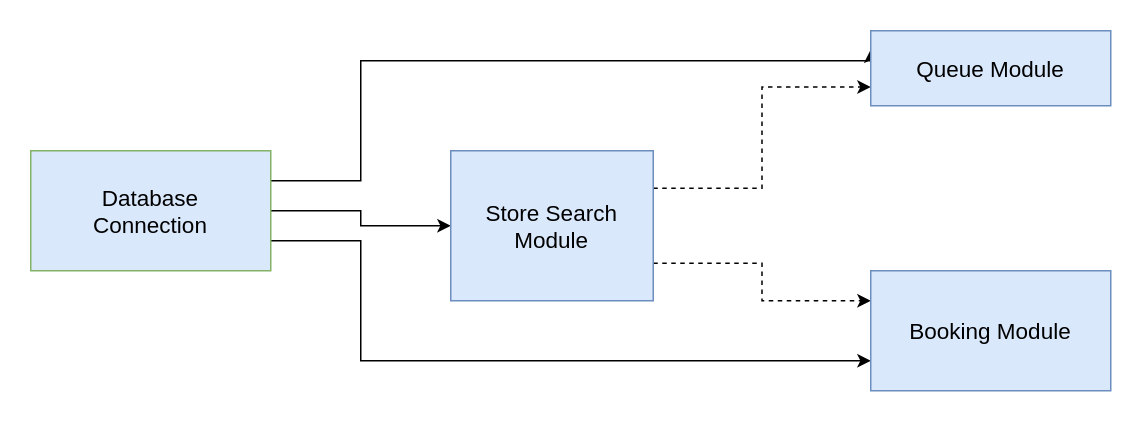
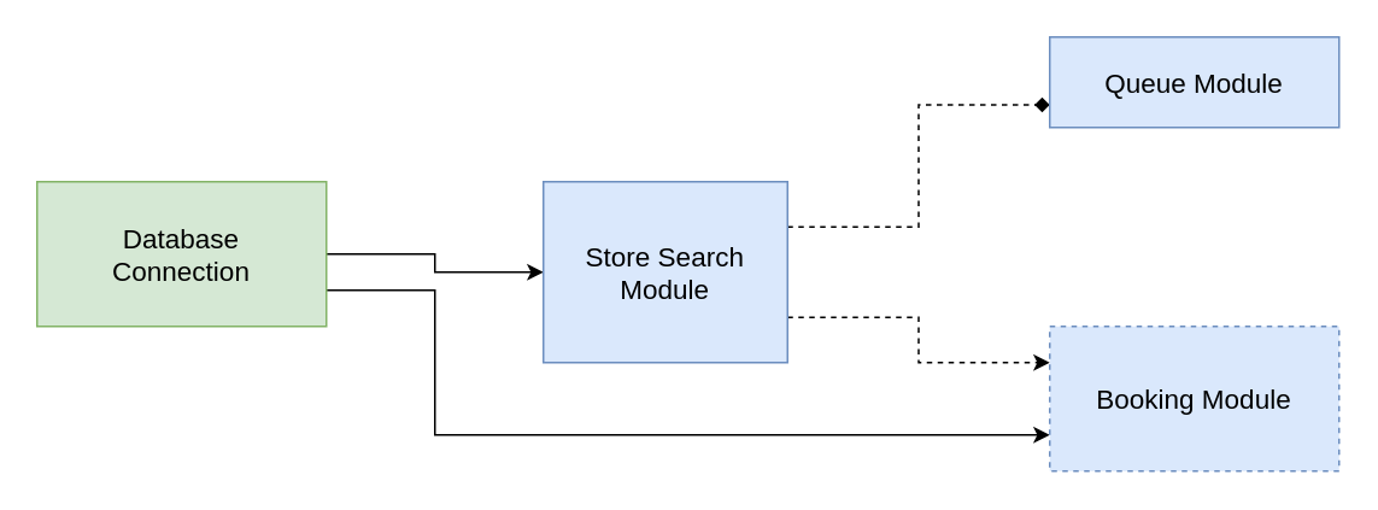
  <mxCell id="0" />
  <mxCell id="1" parent="0" />
  <mxCell id="2" style="edgeStyle=orthogonalEdgeStyle;rounded=0;orthogonalLoop=1;jettySize=auto;html=1;entryX=0;entryY=0.5;entryDx=0;entryDy=0;fontSize=15;" parent="1" source="5" target="8" edge="1"><mxGeometry relative="1" as="geometry" /></mxCell>
- <mxCell id="3" style="edgeStyle=orthogonalEdgeStyle;rounded=0;orthogonalLoop=1;jettySize=auto;html=1;exitX=1;exitY=0.25;exitDx=0;exitDy=0;entryX=0;entryY=0.25;entryDx=0;entryDy=0;fontSize=15;" parent="1" source="5" target="9" edge="1"><mxGeometry relative="1" as="geometry"><Array as="points"><mxPoint x="240" y="120" /><mxPoint x="240" y="40" /></Array></mxGeometry></mxCell>
  <mxCell id="4" style="edgeStyle=orthogonalEdgeStyle;rounded=0;orthogonalLoop=1;jettySize=auto;html=1;exitX=1;exitY=0.75;exitDx=0;exitDy=0;entryX=0;entryY=0.75;entryDx=0;entryDy=0;fontSize=15;" parent="1" source="5" target="10" edge="1"><mxGeometry relative="1" as="geometry"><Array as="points"><mxPoint x="240" y="160" /><mxPoint x="240" y="240" /></Array></mxGeometry></mxCell>
- <mxCell id="5" value="Database&lt;br&gt;Connection" style="rounded=0;whiteSpace=wrap;html=1;fontSize=15;fillColor=#dae8fc;strokeColor=#82b366;" parent="1" vertex="1"><mxGeometry x="20" y="100" width="160" height="80" as="geometry" /></mxCell>
- <mxCell id="6" style="edgeStyle=orthogonalEdgeStyle;rounded=0;orthogonalLoop=1;jettySize=auto;html=1;exitX=1;exitY=0.25;exitDx=0;exitDy=0;entryX=0;entryY=0.75;entryDx=0;entryDy=0;fontSize=15;dashed=1;" parent="1" source="8" target="9" edge="1"><mxGeometry relative="1" as="geometry" /></mxCell>
+ <mxCell id="5" value="Database&lt;br&gt;Connection" style="rounded=0;whiteSpace=wrap;html=1;fontSize=15;fillColor=#d5e8d4;strokeColor=#82b366;" parent="1" vertex="1"><mxGeometry x="20" y="100" width="160" height="80" as="geometry" /></mxCell>
+ <mxCell id="6" style="edgeStyle=orthogonalEdgeStyle;rounded=0;orthogonalLoop=1;jettySize=auto;html=1;exitX=1;exitY=0.25;exitDx=0;exitDy=0;entryX=0;entryY=0.75;entryDx=0;entryDy=0;fontSize=15;dashed=1;endArrow=diamond;" parent="1" source="8" target="9" edge="1"><mxGeometry relative="1" as="geometry" /></mxCell>
  <mxCell id="7" style="edgeStyle=orthogonalEdgeStyle;rounded=0;orthogonalLoop=1;jettySize=auto;html=1;exitX=1;exitY=0.75;exitDx=0;exitDy=0;entryX=0;entryY=0.25;entryDx=0;entryDy=0;fontSize=15;dashed=1;" parent="1" source="8" target="10" edge="1"><mxGeometry relative="1" as="geometry" /></mxCell>
  <mxCell id="8" value="Store Search&lt;br&gt;Module" style="rounded=0;whiteSpace=wrap;html=1;fontSize=15;fillColor=#dae8fc;strokeColor=#6c8ebf;" parent="1" vertex="1"><mxGeometry x="300" y="100" width="135" height="100" as="geometry" /></mxCell>
  <mxCell id="9" value="Queue Module" style="rounded=0;whiteSpace=wrap;html=1;fontSize=15;fillColor=#dae8fc;strokeColor=#6c8ebf;" parent="1" vertex="1"><mxGeometry x="580" y="20" width="160" height="50" as="geometry" /></mxCell>
- <mxCell id="10" value="Booking Module" style="rounded=0;whiteSpace=wrap;html=1;fontSize=15;fillColor=#dae8fc;strokeColor=#6c8ebf;" parent="1" vertex="1"><mxGeometry x="580" y="180" width="160" height="80" as="geometry" /></mxCell>
+ <mxCell id="10" value="Booking Module" style="rounded=0;whiteSpace=wrap;html=1;fontSize=15;fillColor=#dae8fc;strokeColor=#6c8ebf;dashed=1;" parent="1" vertex="1"><mxGeometry x="580" y="180" width="160" height="80" as="geometry" /></mxCell>
